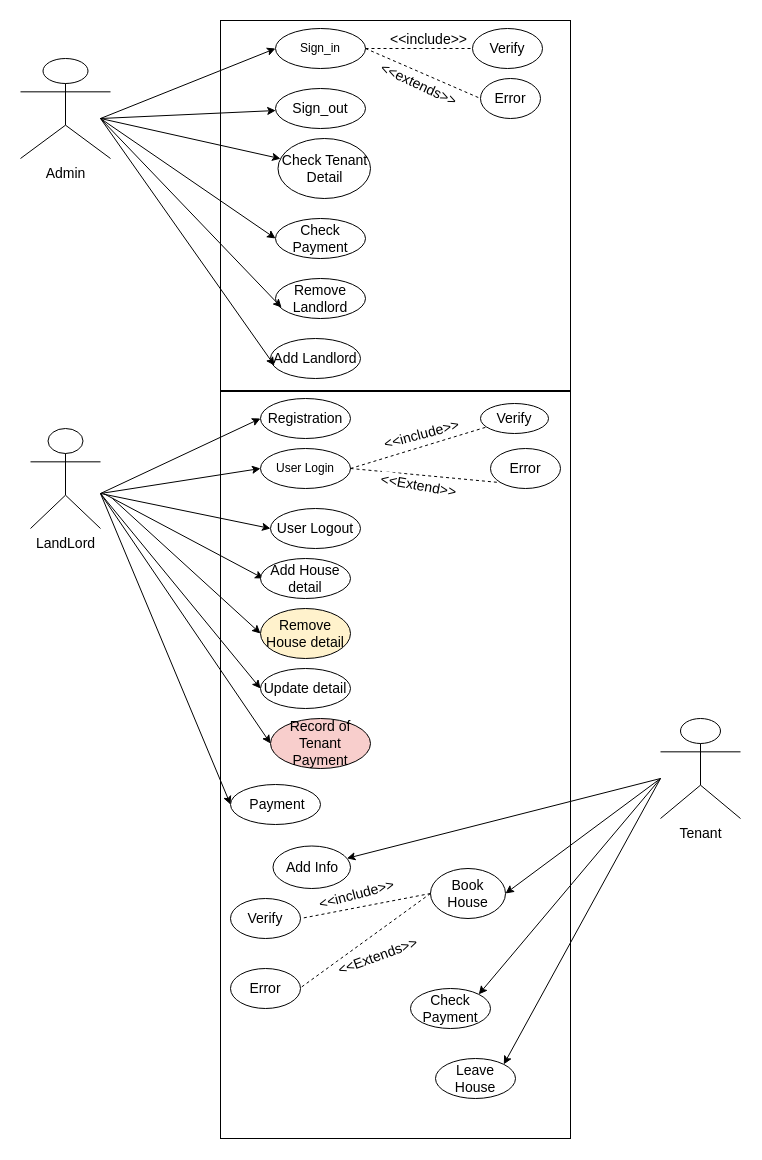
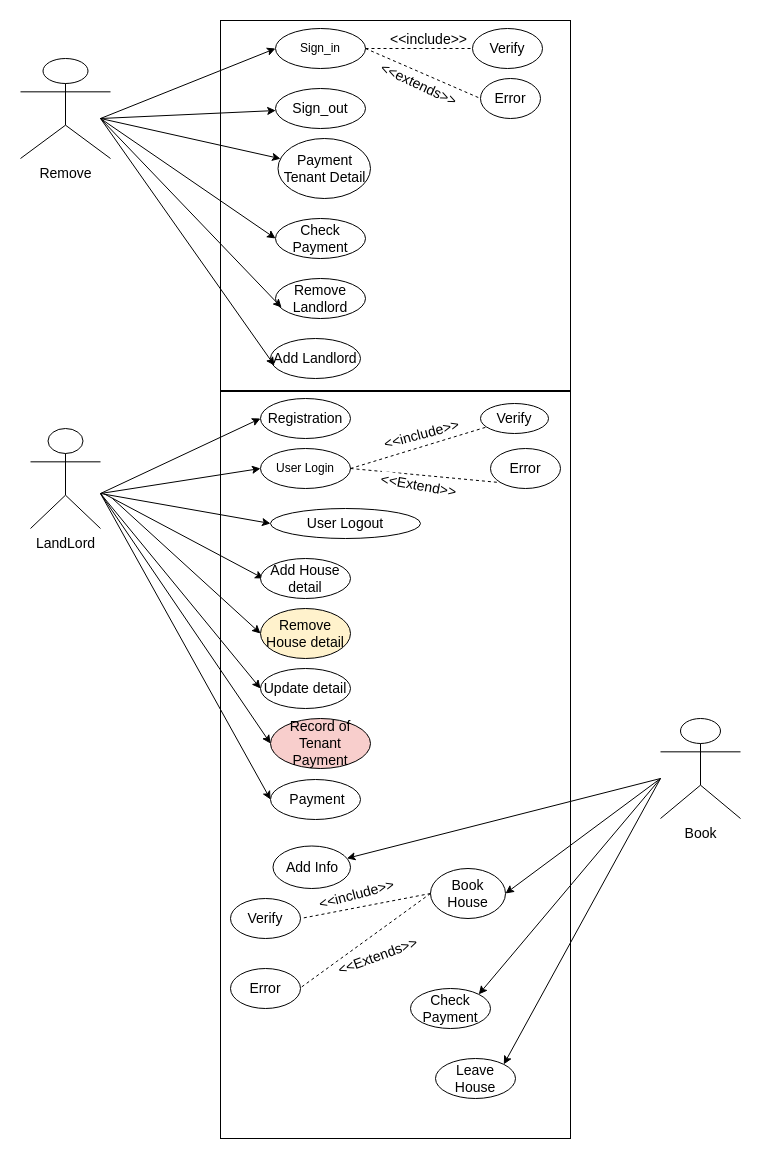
  <mxCell id="0" />
  <mxCell id="1" parent="0" />
  <mxCell id="2" value="" style="rounded=0;whiteSpace=wrap;html=1;" vertex="1" parent="1"><mxGeometry x="220" y="20" width="350" height="370" as="geometry" /></mxCell>
  <mxCell id="3" value="" style="rounded=0;whiteSpace=wrap;html=1;" vertex="1" parent="1"><mxGeometry x="220" y="391" width="350" height="747" as="geometry" /></mxCell>
  <mxCell id="4" value="Sign_in" style="ellipse;whiteSpace=wrap;html=1;" vertex="1" parent="1"><mxGeometry x="275" y="28" width="90" height="40" as="geometry" /></mxCell>
- <mxCell id="5" value="&lt;font style=&quot;font-size: 14px&quot;&gt;Check Tenant Detail&lt;/font&gt;" style="ellipse;whiteSpace=wrap;html=1;" vertex="1" parent="1"><mxGeometry x="277.5" y="138" width="92.5" height="60" as="geometry" /></mxCell>
+ <mxCell id="5" value="&lt;font style=&quot;font-size: 14px&quot;&gt;Payment Tenant Detail&lt;/font&gt;" style="ellipse;whiteSpace=wrap;html=1;" vertex="1" parent="1"><mxGeometry x="277.5" y="138" width="92.5" height="60" as="geometry" /></mxCell>
  <mxCell id="6" value="&lt;font style=&quot;font-size: 14px&quot;&gt;Check Payment&lt;/font&gt;" style="ellipse;whiteSpace=wrap;html=1;" vertex="1" parent="1"><mxGeometry x="275" y="218" width="90" height="40" as="geometry" /></mxCell>
  <mxCell id="7" value="&lt;font style=&quot;font-size: 14px&quot;&gt;Remove Landlord&lt;/font&gt;" style="ellipse;whiteSpace=wrap;html=1;" vertex="1" parent="1"><mxGeometry x="275" y="278" width="90" height="40" as="geometry" /></mxCell>
  <mxCell id="8" value="&lt;font style=&quot;font-size: 14px&quot;&gt;Add Landlord&lt;/font&gt;" style="ellipse;whiteSpace=wrap;html=1;" vertex="1" parent="1"><mxGeometry x="270" y="338" width="90" height="40" as="geometry" /></mxCell>
  <mxCell id="9" value="User Login" style="ellipse;whiteSpace=wrap;html=1;" vertex="1" parent="1"><mxGeometry x="260" y="448" width="90" height="40" as="geometry" /></mxCell>
  <mxCell id="10" value="&lt;font style=&quot;font-size: 14px&quot;&gt;Registration&lt;/font&gt;" style="ellipse;whiteSpace=wrap;html=1;" vertex="1" parent="1"><mxGeometry x="260" y="398" width="90" height="40" as="geometry" /></mxCell>
  <mxCell id="11" value="&lt;font style=&quot;font-size: 14px&quot;&gt;Sign_out&lt;/font&gt;" style="ellipse;whiteSpace=wrap;html=1;" vertex="1" parent="1"><mxGeometry x="275" y="88" width="90" height="40" as="geometry" /></mxCell>
  <mxCell id="12" value="&lt;font style=&quot;font-size: 14px&quot;&gt;Error&lt;/font&gt;" style="ellipse;whiteSpace=wrap;html=1;" vertex="1" parent="1"><mxGeometry x="480" y="78" width="60" height="40" as="geometry" /></mxCell>
  <mxCell id="13" value="&lt;font style=&quot;font-size: 14px&quot;&gt;Verify&lt;/font&gt;" style="ellipse;whiteSpace=wrap;html=1;" vertex="1" parent="1"><mxGeometry x="472" y="28" width="70" height="40" as="geometry" /></mxCell>
  <mxCell id="14" value="" style="endArrow=none;dashed=1;html=1;entryX=0;entryY=0.5;entryDx=0;entryDy=0;" edge="1" parent="1" target="13"><mxGeometry width="50" height="50" relative="1" as="geometry"><mxPoint x="365" y="48" as="sourcePoint" /><mxPoint x="415" y="-2" as="targetPoint" /></mxGeometry></mxCell>
  <mxCell id="15" value="&lt;font style=&quot;font-size: 14px&quot;&gt;&amp;lt;&amp;lt;include&amp;gt;&amp;gt;&lt;/font&gt;" style="edgeLabel;html=1;align=center;verticalAlign=middle;resizable=0;points=[];" vertex="1" connectable="0" parent="14"><mxGeometry x="0.252" y="2" relative="1" as="geometry"><mxPoint x="-5" y="-8" as="offset" /></mxGeometry></mxCell>
  <mxCell id="16" value="" style="endArrow=none;dashed=1;html=1;entryX=0;entryY=0.5;entryDx=0;entryDy=0;exitX=1;exitY=0.5;exitDx=0;exitDy=0;" edge="1" parent="1" source="4" target="12"><mxGeometry width="50" height="50" relative="1" as="geometry"><mxPoint x="370" y="48" as="sourcePoint" /><mxPoint x="482" y="58" as="targetPoint" /></mxGeometry></mxCell>
  <mxCell id="17" value="&lt;font style=&quot;font-size: 14px&quot;&gt;&amp;lt;&amp;lt;extends&amp;gt;&amp;gt;&lt;/font&gt;" style="edgeLabel;html=1;align=center;verticalAlign=middle;resizable=0;points=[];rotation=25;" vertex="1" connectable="0" parent="16"><mxGeometry x="0.221" y="-1" relative="1" as="geometry"><mxPoint x="-17" y="4" as="offset" /></mxGeometry></mxCell>
- <mxCell id="18" value="&lt;font style=&quot;font-size: 14px&quot;&gt;Admin&lt;/font&gt;" style="shape=umlActor;verticalLabelPosition=bottom;verticalAlign=top;html=1;outlineConnect=0;rounded=1;" vertex="1" parent="1"><mxGeometry x="20" y="58" width="90" height="100" as="geometry" /></mxCell>
+ <mxCell id="18" value="&lt;font style=&quot;font-size: 14px&quot;&gt;Remove&lt;/font&gt;" style="shape=umlActor;verticalLabelPosition=bottom;verticalAlign=top;html=1;outlineConnect=0;rounded=1;" vertex="1" parent="1"><mxGeometry x="20" y="58" width="90" height="100" as="geometry" /></mxCell>
  <mxCell id="19" value="" style="endArrow=classic;html=1;entryX=0;entryY=0.5;entryDx=0;entryDy=0;" edge="1" parent="1" target="30"><mxGeometry width="50" height="50" relative="1" as="geometry"><mxPoint x="100" y="493" as="sourcePoint" /><mxPoint x="150" y="443" as="targetPoint" /></mxGeometry></mxCell>
  <mxCell id="20" value="" style="endArrow=classic;html=1;entryX=0;entryY=0.5;entryDx=0;entryDy=0;" edge="1" parent="1" target="9"><mxGeometry width="50" height="50" relative="1" as="geometry"><mxPoint x="100" y="493" as="sourcePoint" /><mxPoint x="150" y="443" as="targetPoint" /></mxGeometry></mxCell>
  <mxCell id="21" value="" style="endArrow=classic;html=1;entryX=0;entryY=0.5;entryDx=0;entryDy=0;" edge="1" parent="1" target="10"><mxGeometry width="50" height="50" relative="1" as="geometry"><mxPoint x="100" y="493" as="sourcePoint" /><mxPoint x="150" y="443" as="targetPoint" /></mxGeometry></mxCell>
  <mxCell id="22" value="" style="endArrow=classic;html=1;entryX=0;entryY=0.5;entryDx=0;entryDy=0;" edge="1" parent="1"><mxGeometry width="50" height="50" relative="1" as="geometry"><mxPoint x="103" y="493" as="sourcePoint" /><mxPoint x="263" y="578" as="targetPoint" /></mxGeometry></mxCell>
  <mxCell id="23" value="" style="endArrow=classic;html=1;entryX=0.044;entryY=0.675;entryDx=0;entryDy=0;entryPerimeter=0;" edge="1" parent="1" target="8"><mxGeometry width="50" height="50" relative="1" as="geometry"><mxPoint x="100" y="118" as="sourcePoint" /><mxPoint x="150" y="68" as="targetPoint" /></mxGeometry></mxCell>
  <mxCell id="24" value="" style="endArrow=classic;html=1;entryX=0.067;entryY=0.725;entryDx=0;entryDy=0;entryPerimeter=0;" edge="1" parent="1" target="7"><mxGeometry width="50" height="50" relative="1" as="geometry"><mxPoint x="100" y="118" as="sourcePoint" /><mxPoint x="150" y="68" as="targetPoint" /></mxGeometry></mxCell>
  <mxCell id="25" value="" style="endArrow=classic;html=1;entryX=0;entryY=0.5;entryDx=0;entryDy=0;" edge="1" parent="1" target="6"><mxGeometry width="50" height="50" relative="1" as="geometry"><mxPoint x="100" y="118" as="sourcePoint" /><mxPoint x="150" y="68" as="targetPoint" /></mxGeometry></mxCell>
  <mxCell id="26" value="" style="endArrow=classic;html=1;" edge="1" parent="1" target="5"><mxGeometry width="50" height="50" relative="1" as="geometry"><mxPoint x="100" y="118" as="sourcePoint" /><mxPoint x="150" y="68" as="targetPoint" /></mxGeometry></mxCell>
  <mxCell id="27" value="" style="endArrow=classic;html=1;" edge="1" parent="1" target="11"><mxGeometry width="50" height="50" relative="1" as="geometry"><mxPoint x="100" y="118" as="sourcePoint" /><mxPoint x="150" y="68" as="targetPoint" /></mxGeometry></mxCell>
  <mxCell id="28" value="" style="endArrow=classic;html=1;entryX=0;entryY=0.5;entryDx=0;entryDy=0;" edge="1" parent="1" target="4"><mxGeometry width="50" height="50" relative="1" as="geometry"><mxPoint x="100" y="118" as="sourcePoint" /><mxPoint x="150" y="68" as="targetPoint" /></mxGeometry></mxCell>
  <mxCell id="29" value="&lt;font style=&quot;font-size: 14px&quot;&gt;LandLord&lt;/font&gt;" style="shape=umlActor;verticalLabelPosition=bottom;verticalAlign=top;html=1;outlineConnect=0;rounded=1;" vertex="1" parent="1"><mxGeometry x="30" y="428" width="70" height="100" as="geometry" /></mxCell>
- <mxCell id="30" value="&lt;font style=&quot;font-size: 14px&quot;&gt;User Logout&lt;/font&gt;" style="ellipse;whiteSpace=wrap;html=1;" vertex="1" parent="1"><mxGeometry x="270" y="508" width="90" height="40" as="geometry" /></mxCell>
+ <mxCell id="30" value="&lt;font style=&quot;font-size: 14px&quot;&gt;User Logout&lt;/font&gt;" style="ellipse;whiteSpace=wrap;html=1;" vertex="1" parent="1"><mxGeometry x="270" y="508" width="150" height="30" as="geometry" /></mxCell>
  <mxCell id="31" value="&lt;font style=&quot;font-size: 14px&quot;&gt;Add House detail&lt;/font&gt;" style="ellipse;whiteSpace=wrap;html=1;" vertex="1" parent="1"><mxGeometry x="260" y="558" width="90" height="40" as="geometry" /></mxCell>
  <mxCell id="32" value="&lt;font style=&quot;font-size: 14px&quot;&gt;Remove House detail&lt;/font&gt;" style="ellipse;whiteSpace=wrap;html=1;fillColor=#fff2cc;" vertex="1" parent="1"><mxGeometry x="260" y="608" width="90" height="50" as="geometry" /></mxCell>
  <mxCell id="33" value="&lt;font style=&quot;font-size: 14px&quot;&gt;Update detail&lt;/font&gt;" style="ellipse;whiteSpace=wrap;html=1;" vertex="1" parent="1"><mxGeometry x="260" y="668" width="90" height="40" as="geometry" /></mxCell>
  <mxCell id="34" value="&lt;font style=&quot;font-size: 14px&quot;&gt;Record of Tenant Payment&lt;/font&gt;" style="ellipse;whiteSpace=wrap;html=1;fillColor=#f8cecc;" vertex="1" parent="1"><mxGeometry x="270" y="718" width="100" height="50" as="geometry" /></mxCell>
  <mxCell id="35" value="&lt;font style=&quot;font-size: 14px&quot;&gt;Error&lt;/font&gt;" style="ellipse;whiteSpace=wrap;html=1;" vertex="1" parent="1"><mxGeometry x="490" y="448" width="70" height="40" as="geometry" /></mxCell>
  <mxCell id="36" value="&lt;font style=&quot;font-size: 14px&quot;&gt;Verify&lt;/font&gt;" style="ellipse;whiteSpace=wrap;html=1;" vertex="1" parent="1"><mxGeometry x="480" y="403" width="68" height="30" as="geometry" /></mxCell>
  <mxCell id="37" value="" style="endArrow=none;dashed=1;html=1;exitX=1;exitY=0.5;exitDx=0;exitDy=0;" edge="1" parent="1" source="9" target="36"><mxGeometry width="50" height="50" relative="1" as="geometry"><mxPoint x="350" y="418" as="sourcePoint" /><mxPoint x="400" y="368" as="targetPoint" /></mxGeometry></mxCell>
  <mxCell id="38" value="&lt;font style=&quot;font-size: 14px&quot;&gt;&amp;lt;&amp;lt;include&amp;gt;&amp;gt;&lt;/font&gt;" style="edgeLabel;html=1;align=center;verticalAlign=middle;resizable=0;points=[];rotation=-15;" vertex="1" connectable="0" parent="37"><mxGeometry x="-0.217" y="1" relative="1" as="geometry"><mxPoint x="17" y="-17" as="offset" /></mxGeometry></mxCell>
  <mxCell id="39" value="" style="endArrow=none;dashed=1;html=1;exitX=1;exitY=0.5;exitDx=0;exitDy=0;entryX=0;entryY=1;entryDx=0;entryDy=0;" edge="1" parent="1" source="9" target="35"><mxGeometry width="50" height="50" relative="1" as="geometry"><mxPoint x="360" y="428" as="sourcePoint" /><mxPoint x="490" y="428" as="targetPoint" /></mxGeometry></mxCell>
  <mxCell id="40" value="&lt;font style=&quot;font-size: 14px&quot;&gt;&amp;lt;&amp;lt;Extend&amp;gt;&amp;gt;&lt;/font&gt;" style="edgeLabel;html=1;align=center;verticalAlign=middle;resizable=0;points=[];rotation=10;" vertex="1" connectable="0" parent="39"><mxGeometry x="-0.2" y="-1" relative="1" as="geometry"><mxPoint x="8" y="10" as="offset" /></mxGeometry></mxCell>
- <mxCell id="41" value="&lt;font style=&quot;font-size: 14px&quot;&gt;&amp;nbsp;Payment&lt;/font&gt;" style="ellipse;whiteSpace=wrap;html=1;" vertex="1" parent="1"><mxGeometry x="230" y="784" width="90" height="40" as="geometry" /></mxCell>
+ <mxCell id="41" value="&lt;font style=&quot;font-size: 14px&quot;&gt;&amp;nbsp;Payment&lt;/font&gt;" style="ellipse;whiteSpace=wrap;html=1;" vertex="1" parent="1"><mxGeometry x="270" y="779" width="90" height="40" as="geometry" /></mxCell>
  <mxCell id="42" value="" style="endArrow=classic;html=1;entryX=0;entryY=0.5;entryDx=0;entryDy=0;" edge="1" parent="1" target="32"><mxGeometry width="50" height="50" relative="1" as="geometry"><mxPoint x="112" y="498" as="sourcePoint" /><mxPoint x="270" y="643" as="targetPoint" /></mxGeometry></mxCell>
  <mxCell id="43" value="" style="endArrow=classic;html=1;entryX=0;entryY=0.5;entryDx=0;entryDy=0;" edge="1" parent="1" target="33"><mxGeometry width="50" height="50" relative="1" as="geometry"><mxPoint x="100" y="493" as="sourcePoint" /><mxPoint x="150" y="443" as="targetPoint" /></mxGeometry></mxCell>
  <mxCell id="44" value="" style="endArrow=classic;html=1;entryX=0;entryY=0.5;entryDx=0;entryDy=0;" edge="1" parent="1" target="34"><mxGeometry width="50" height="50" relative="1" as="geometry"><mxPoint x="100" y="493" as="sourcePoint" /><mxPoint x="150" y="443" as="targetPoint" /></mxGeometry></mxCell>
  <mxCell id="45" value="" style="endArrow=classic;html=1;entryX=0;entryY=0.5;entryDx=0;entryDy=0;" edge="1" parent="1" target="41"><mxGeometry width="50" height="50" relative="1" as="geometry"><mxPoint x="100" y="493" as="sourcePoint" /><mxPoint x="150" y="443" as="targetPoint" /></mxGeometry></mxCell>
  <mxCell id="46" value="" style="endArrow=classic;html=1;entryX=1;entryY=0;entryDx=0;entryDy=0;" edge="1" parent="1" target="60"><mxGeometry width="50" height="50" relative="1" as="geometry"><mxPoint x="660" y="778" as="sourcePoint" /><mxPoint x="710" y="728" as="targetPoint" /></mxGeometry></mxCell>
  <mxCell id="47" value="" style="endArrow=classic;html=1;entryX=1;entryY=0;entryDx=0;entryDy=0;" edge="1" parent="1" target="51"><mxGeometry width="50" height="50" relative="1" as="geometry"><mxPoint x="660" y="778" as="sourcePoint" /><mxPoint x="710" y="728" as="targetPoint" /></mxGeometry></mxCell>
- <mxCell id="48" value="&lt;font style=&quot;font-size: 14px&quot;&gt;Tenant&lt;/font&gt;" style="shape=umlActor;verticalLabelPosition=bottom;verticalAlign=top;html=1;outlineConnect=0;rounded=1;" vertex="1" parent="1"><mxGeometry x="660" y="718" width="80" height="100" as="geometry" /></mxCell>
+ <mxCell id="48" value="&lt;font style=&quot;font-size: 14px&quot;&gt;Book&lt;/font&gt;" style="shape=umlActor;verticalLabelPosition=bottom;verticalAlign=top;html=1;outlineConnect=0;rounded=1;" vertex="1" parent="1"><mxGeometry x="660" y="718" width="80" height="100" as="geometry" /></mxCell>
  <mxCell id="49" value="&lt;font style=&quot;font-size: 14px&quot;&gt;Book House&lt;/font&gt;" style="ellipse;whiteSpace=wrap;html=1;rounded=1;" vertex="1" parent="1"><mxGeometry x="430" y="868" width="75" height="50" as="geometry" /></mxCell>
  <mxCell id="50" value="&lt;font style=&quot;font-size: 14px&quot;&gt;Add Info&lt;/font&gt;" style="ellipse;whiteSpace=wrap;html=1;rounded=1;" vertex="1" parent="1"><mxGeometry x="272.5" y="845.5" width="77.5" height="42.5" as="geometry" /></mxCell>
  <mxCell id="51" value="&lt;font style=&quot;font-size: 14px&quot;&gt;Check Payment&lt;/font&gt;" style="ellipse;whiteSpace=wrap;html=1;rounded=1;" vertex="1" parent="1"><mxGeometry x="410" y="988" width="80" height="40" as="geometry" /></mxCell>
  <mxCell id="52" value="&lt;font style=&quot;font-size: 14px&quot;&gt;Error&lt;/font&gt;" style="ellipse;whiteSpace=wrap;html=1;rounded=1;" vertex="1" parent="1"><mxGeometry x="230" y="968" width="70" height="40" as="geometry" /></mxCell>
  <mxCell id="53" value="&lt;font style=&quot;font-size: 14px&quot;&gt;Verify&lt;/font&gt;" style="ellipse;whiteSpace=wrap;html=1;rounded=1;" vertex="1" parent="1"><mxGeometry x="230" y="898" width="70" height="40" as="geometry" /></mxCell>
  <mxCell id="54" value="" style="endArrow=none;dashed=1;html=1;entryX=1;entryY=0.5;entryDx=0;entryDy=0;exitX=0;exitY=0.5;exitDx=0;exitDy=0;" edge="1" parent="1" source="49" target="53"><mxGeometry width="50" height="50" relative="1" as="geometry"><mxPoint x="419.75" y="938" as="sourcePoint" /><mxPoint x="276" y="918" as="targetPoint" /></mxGeometry></mxCell>
  <mxCell id="55" value="&lt;font style=&quot;font-size: 14px&quot;&gt;&amp;lt;&amp;lt;include&amp;gt;&amp;gt;&lt;/font&gt;" style="edgeLabel;html=1;align=center;verticalAlign=middle;resizable=0;points=[];rotation=-15;" vertex="1" connectable="0" parent="54"><mxGeometry x="0.566" y="2" relative="1" as="geometry"><mxPoint x="27" y="-21" as="offset" /></mxGeometry></mxCell>
  <mxCell id="56" value="" style="endArrow=none;dashed=1;html=1;entryX=0;entryY=0.5;entryDx=0;entryDy=0;exitX=0;exitY=0.5;exitDx=0;exitDy=0;" edge="1" parent="1" source="49"><mxGeometry width="50" height="50" relative="1" as="geometry"><mxPoint x="419" y="938" as="sourcePoint" /><mxPoint x="299" y="988" as="targetPoint" /></mxGeometry></mxCell>
  <mxCell id="57" value="&lt;font style=&quot;font-size: 14px&quot;&gt;&amp;lt;&amp;lt;Extends&amp;gt;&amp;gt;&lt;/font&gt;" style="edgeLabel;html=1;align=center;verticalAlign=middle;resizable=0;points=[];rotation=-20;" vertex="1" connectable="0" parent="56"><mxGeometry x="0.347" y="3" relative="1" as="geometry"><mxPoint x="33" y="-4" as="offset" /></mxGeometry></mxCell>
  <mxCell id="58" value="" style="endArrow=classic;html=1;entryX=1;entryY=0.5;entryDx=0;entryDy=0;" edge="1" parent="1" target="49"><mxGeometry width="50" height="50" relative="1" as="geometry"><mxPoint x="660" y="778" as="sourcePoint" /><mxPoint x="710" y="728" as="targetPoint" /></mxGeometry></mxCell>
  <mxCell id="59" value="" style="endArrow=classic;html=1;" edge="1" parent="1" target="50"><mxGeometry width="50" height="50" relative="1" as="geometry"><mxPoint x="660" y="778" as="sourcePoint" /><mxPoint x="710" y="728" as="targetPoint" /></mxGeometry></mxCell>
  <mxCell id="60" value="&lt;font style=&quot;font-size: 14px&quot;&gt;Leave House&lt;/font&gt;" style="ellipse;whiteSpace=wrap;html=1;rounded=1;" vertex="1" parent="1"><mxGeometry x="435" y="1058" width="80" height="40" as="geometry" /></mxCell>
